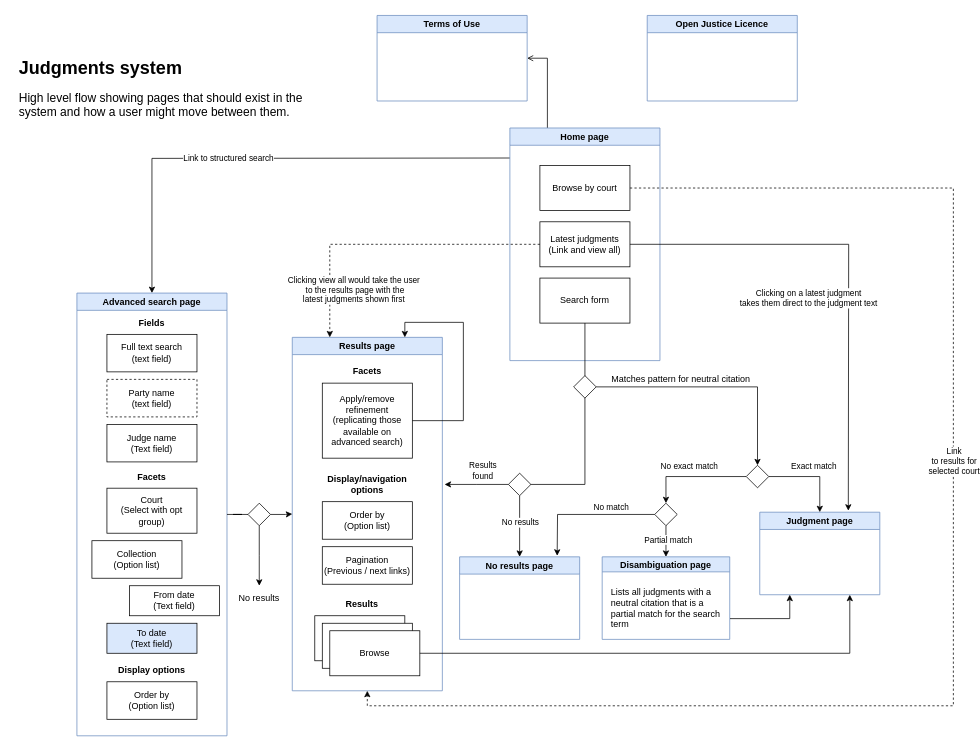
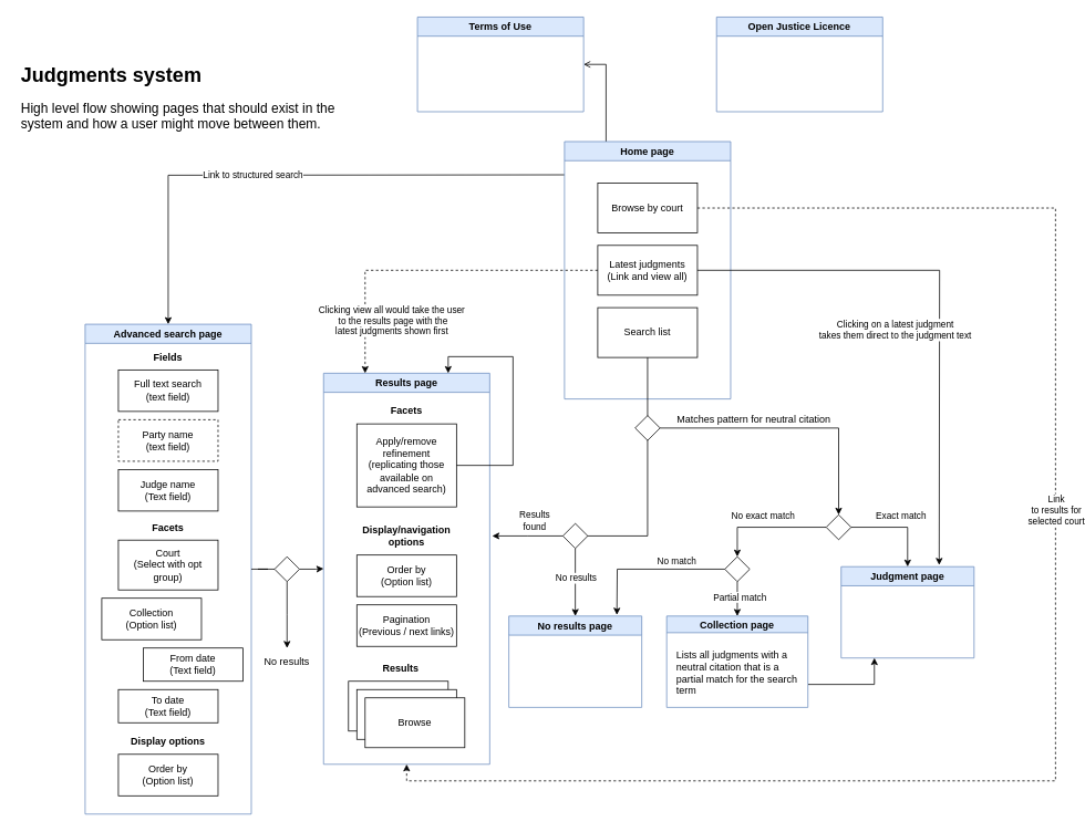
  <mxCell id="0" />
  <mxCell id="1" parent="0" />
  <mxCell id="2" value="" style="edgeStyle=orthogonalEdgeStyle;rounded=0;orthogonalLoop=1;jettySize=auto;html=1;entryX=0.5;entryY=0;entryDx=0;entryDy=0;" parent="1" target="25" edge="1"><mxGeometry relative="1" as="geometry"><mxPoint x="679" y="210" as="sourcePoint" /><mxPoint x="497" y="427" as="targetPoint" /></mxGeometry></mxCell>
  <mxCell id="3" value="Link to structured search" style="edgeLabel;html=1;align=center;verticalAlign=middle;resizable=0;points=[];" parent="2" vertex="1" connectable="0"><mxGeometry x="-0.143" relative="1" as="geometry"><mxPoint x="-95" as="offset" /></mxGeometry></mxCell>
  <mxCell id="4" value="" style="edgeStyle=orthogonalEdgeStyle;rounded=0;orthogonalLoop=1;jettySize=auto;html=1;entryX=1;entryY=0.5;entryDx=0;entryDy=0;exitX=0.25;exitY=0;exitDx=0;exitDy=0;endArrow=open;" parent="1" source="5" target="43" edge="1"><mxGeometry relative="1" as="geometry" /></mxCell>
  <mxCell id="5" value="Home page" style="swimlane;fillColor=#dae8fc;strokeColor=#6c8ebf;" parent="1" vertex="1"><mxGeometry x="679" y="170" width="200" height="310" as="geometry" /></mxCell>
  <mxCell id="6" value="Latest judgments (Link and view all)" style="rounded=0;whiteSpace=wrap;html=1;" parent="5" vertex="1"><mxGeometry x="40" y="125" width="120" height="60" as="geometry" /></mxCell>
- <mxCell id="7" value="Search form" style="rounded=0;whiteSpace=wrap;html=1;" parent="5" vertex="1"><mxGeometry x="40" y="200" width="120" height="60" as="geometry" /></mxCell>
+ <mxCell id="7" value="Search list" style="rounded=0;whiteSpace=wrap;html=1;" parent="5" vertex="1"><mxGeometry x="40" y="200" width="120" height="60" as="geometry" /></mxCell>
  <mxCell id="8" value="Browse by court" style="rounded=0;whiteSpace=wrap;html=1;" parent="5" vertex="1"><mxGeometry x="40" y="50" width="120" height="60" as="geometry" /></mxCell>
  <mxCell id="9" value="" style="edgeStyle=orthogonalEdgeStyle;rounded=0;orthogonalLoop=1;jettySize=auto;html=1;startArrow=none;" parent="1" source="62" edge="1"><mxGeometry relative="1" as="geometry"><mxPoint x="592" y="645" as="targetPoint" /></mxGeometry></mxCell>
  <mxCell id="10" value="Results &lt;br&gt;found" style="edgeLabel;html=1;align=center;verticalAlign=middle;resizable=0;points=[];" parent="9" vertex="1" connectable="0"><mxGeometry x="-0.291" relative="1" as="geometry"><mxPoint x="-5" y="-19" as="offset" /></mxGeometry></mxCell>
  <mxCell id="11" value="Results page" style="swimlane;fillColor=#dae8fc;strokeColor=#6c8ebf;" parent="1" vertex="1"><mxGeometry x="389" y="449" width="200" height="471" as="geometry" /></mxCell>
  <mxCell id="12" value="Apply/remove&lt;br&gt;refinement (replicating those available on advanced search)" style="rounded=0;whiteSpace=wrap;html=1;" parent="11" vertex="1"><mxGeometry x="40" y="61" width="120" height="100" as="geometry" /></mxCell>
  <mxCell id="13" value="" style="edgeStyle=orthogonalEdgeStyle;rounded=0;orthogonalLoop=1;jettySize=auto;html=1;entryX=0.75;entryY=0;entryDx=0;entryDy=0;exitX=1;exitY=0.5;exitDx=0;exitDy=0;" parent="11" source="12" target="11" edge="1"><mxGeometry relative="1" as="geometry"><mxPoint x="-40" y="120" as="sourcePoint" /><mxPoint x="10" y="120" as="targetPoint" /><Array as="points"><mxPoint x="228" y="111" /><mxPoint x="228" y="-20" /><mxPoint x="150" y="-20" /></Array></mxGeometry></mxCell>
  <mxCell id="14" value="&lt;b&gt;Facets&lt;/b&gt;" style="text;html=1;strokeColor=none;fillColor=none;align=center;verticalAlign=middle;whiteSpace=wrap;rounded=0;" parent="11" vertex="1"><mxGeometry x="70" y="31" width="60" height="30" as="geometry" /></mxCell>
  <mxCell id="15" value="" style="group" parent="11" vertex="1" connectable="0"><mxGeometry x="40" y="181" width="120" height="148" as="geometry" /></mxCell>
  <mxCell id="16" value="Order by&lt;br&gt;(Option list)" style="rounded=0;whiteSpace=wrap;html=1;" parent="15" vertex="1"><mxGeometry y="38" width="120" height="50" as="geometry" /></mxCell>
  <mxCell id="17" value="Pagination&lt;br&gt;(Previous / next links)" style="rounded=0;whiteSpace=wrap;html=1;" parent="15" vertex="1"><mxGeometry y="98" width="120" height="50" as="geometry" /></mxCell>
  <mxCell id="18" value="&lt;b&gt;Display/navigation options&lt;/b&gt;" style="text;html=1;strokeColor=none;fillColor=none;align=center;verticalAlign=middle;whiteSpace=wrap;rounded=0;" parent="15" vertex="1"><mxGeometry width="120" height="30" as="geometry" /></mxCell>
  <mxCell id="19" value="" style="group" parent="11" vertex="1" connectable="0"><mxGeometry x="30" y="371" width="140" height="80" as="geometry" /></mxCell>
  <mxCell id="20" value="Search result" style="rounded=0;whiteSpace=wrap;html=1;" parent="19" vertex="1"><mxGeometry width="120" height="60" as="geometry" /></mxCell>
  <mxCell id="21" value="Search result" style="rounded=0;whiteSpace=wrap;html=1;" parent="19" vertex="1"><mxGeometry x="10" y="10" width="120" height="60" as="geometry" /></mxCell>
  <mxCell id="22" value="Browse" style="rounded=0;whiteSpace=wrap;html=1;" parent="19" vertex="1"><mxGeometry x="20" y="20" width="120" height="60" as="geometry" /></mxCell>
  <mxCell id="23" value="&lt;b&gt;Results&lt;/b&gt;" style="text;html=1;strokeColor=none;fillColor=none;align=center;verticalAlign=middle;whiteSpace=wrap;rounded=0;" parent="11" vertex="1"><mxGeometry x="63" y="341" width="60" height="30" as="geometry" /></mxCell>
  <mxCell id="24" value="" style="edgeStyle=orthogonalEdgeStyle;rounded=0;orthogonalLoop=1;jettySize=auto;html=1;entryX=0;entryY=0.5;entryDx=0;entryDy=0;startArrow=none;" parent="1" source="65" target="11" edge="1"><mxGeometry relative="1" as="geometry"><mxPoint x="329" y="614" as="targetPoint" /></mxGeometry></mxCell>
  <mxCell id="25" value="Advanced search page" style="swimlane;fillColor=#dae8fc;strokeColor=#6c8ebf;" parent="1" vertex="1"><mxGeometry x="102" y="390" width="200" height="590" as="geometry" /></mxCell>
  <mxCell id="26" value="Full text search &lt;br&gt;(text field)" style="rounded=0;whiteSpace=wrap;html=1;" parent="25" vertex="1"><mxGeometry x="40" y="55" width="120" height="50" as="geometry" /></mxCell>
  <mxCell id="27" value="Party name &lt;br&gt;(text field)" style="rounded=0;whiteSpace=wrap;html=1;dashed=1;" parent="25" vertex="1"><mxGeometry x="40" y="115" width="120" height="50" as="geometry" /></mxCell>
  <mxCell id="28" value="Collection&lt;br&gt;(Option list)" style="rounded=0;whiteSpace=wrap;html=1;" parent="25" vertex="1"><mxGeometry x="20" y="330" width="120" height="50" as="geometry" /></mxCell>
  <mxCell id="29" value="Court&lt;br&gt;(Select with opt group)" style="rounded=0;whiteSpace=wrap;html=1;" parent="25" vertex="1"><mxGeometry x="40" y="260" width="120" height="60" as="geometry" /></mxCell>
  <mxCell id="30" value="Judge name&lt;br&gt;(Text field)" style="rounded=0;whiteSpace=wrap;html=1;" parent="25" vertex="1"><mxGeometry x="40" y="175" width="120" height="50" as="geometry" /></mxCell>
  <mxCell id="31" value="From date&lt;br&gt;(Text field)" style="rounded=0;whiteSpace=wrap;html=1;" parent="25" vertex="1"><mxGeometry x="70" y="390" width="120" height="40" as="geometry" /></mxCell>
- <mxCell id="32" value="To date&lt;br&gt;(Text field)" style="rounded=0;whiteSpace=wrap;html=1;fillColor=#dae8fc;" parent="25" vertex="1"><mxGeometry x="40" y="440" width="120" height="40" as="geometry" /></mxCell>
+ <mxCell id="32" value="To date&lt;br&gt;(Text field)" style="rounded=0;whiteSpace=wrap;html=1;" parent="25" vertex="1"><mxGeometry x="40" y="440" width="120" height="40" as="geometry" /></mxCell>
  <mxCell id="33" value="Order by&lt;br&gt;(Option list)" style="rounded=0;whiteSpace=wrap;html=1;" parent="25" vertex="1"><mxGeometry x="40" y="518" width="120" height="50" as="geometry" /></mxCell>
  <mxCell id="34" value="&lt;b&gt;Fields&lt;/b&gt;" style="text;html=1;strokeColor=none;fillColor=none;align=center;verticalAlign=middle;whiteSpace=wrap;rounded=0;" parent="25" vertex="1"><mxGeometry x="70" y="25" width="60" height="30" as="geometry" /></mxCell>
  <mxCell id="35" value="&lt;b&gt;Facets&lt;/b&gt;" style="text;html=1;strokeColor=none;fillColor=none;align=center;verticalAlign=middle;whiteSpace=wrap;rounded=0;" parent="25" vertex="1"><mxGeometry x="70" y="230" width="60" height="30" as="geometry" /></mxCell>
  <mxCell id="36" value="&lt;b&gt;Display options&lt;/b&gt;" style="text;html=1;strokeColor=none;fillColor=none;align=center;verticalAlign=middle;whiteSpace=wrap;rounded=0;" parent="25" vertex="1"><mxGeometry x="40" y="488" width="120" height="30" as="geometry" /></mxCell>
  <mxCell id="37" value="" style="edgeStyle=orthogonalEdgeStyle;rounded=0;orthogonalLoop=1;jettySize=auto;html=1;entryX=0.25;entryY=0;entryDx=0;entryDy=0;exitX=0;exitY=0.5;exitDx=0;exitDy=0;dashed=1;" parent="1" source="6" target="11" edge="1"><mxGeometry relative="1" as="geometry"><mxPoint x="647" y="372" as="sourcePoint" /><mxPoint x="322" y="557" as="targetPoint" /></mxGeometry></mxCell>
  <mxCell id="38" value="Clicking view all would take the user&lt;br&gt;&amp;nbsp;to the results page with the &lt;br&gt;latest judgments shown first" style="edgeLabel;html=1;align=center;verticalAlign=middle;resizable=0;points=[];fontSize=11;" parent="37" vertex="1" connectable="0"><mxGeometry x="-0.272" y="-2" relative="1" as="geometry"><mxPoint x="-102" y="62" as="offset" /></mxGeometry></mxCell>
  <mxCell id="39" value="&lt;h1&gt;&lt;font style=&quot;font-size: 24px&quot;&gt;Judgments system&lt;/font&gt;&lt;/h1&gt;&lt;p&gt;&lt;font size=&quot;3&quot;&gt;High level flow showing pages that should exist in the system and how a user might move between them.&lt;/font&gt;&lt;/p&gt;" style="text;html=1;strokeColor=none;fillColor=none;spacing=5;spacingTop=-20;whiteSpace=wrap;overflow=hidden;rounded=0;" parent="1" vertex="1"><mxGeometry x="20" y="70" width="400" height="120" as="geometry" /></mxCell>
  <mxCell id="40" value="" style="edgeStyle=orthogonalEdgeStyle;rounded=0;orthogonalLoop=1;jettySize=auto;html=1;entryX=0.5;entryY=1;entryDx=0;entryDy=0;exitX=1;exitY=0.5;exitDx=0;exitDy=0;dashed=1;" parent="1" source="8" target="11" edge="1"><mxGeometry relative="1" as="geometry"><mxPoint x="879" y="210" as="sourcePoint" /><mxPoint x="1132" y="385" as="targetPoint" /><Array as="points"><mxPoint x="1270" y="250" /><mxPoint x="1270" y="940" /><mxPoint x="489" y="940" /></Array></mxGeometry></mxCell>
  <mxCell id="41" value="Link &lt;br&gt;to results for &lt;br&gt;selected court" style="edgeLabel;html=1;align=center;verticalAlign=middle;resizable=0;points=[];" parent="40" vertex="1" connectable="0"><mxGeometry x="-0.143" relative="1" as="geometry"><mxPoint y="-30" as="offset" /></mxGeometry></mxCell>
  <mxCell id="42" value="" style="edgeStyle=orthogonalEdgeStyle;rounded=0;orthogonalLoop=1;jettySize=auto;html=1;exitX=1;exitY=0.5;exitDx=0;exitDy=0;entryX=0.5;entryY=0;entryDx=0;entryDy=0;" parent="1" source="68" target="51" edge="1"><mxGeometry relative="1" as="geometry"><mxPoint x="902" y="650" as="targetPoint" /><Array as="points"><mxPoint x="1009" y="515" /></Array><mxPoint x="751" y="582" as="sourcePoint" /></mxGeometry></mxCell>
  <mxCell id="43" value="Terms of Use" style="swimlane;fillColor=#dae8fc;strokeColor=#6c8ebf;" parent="1" vertex="1"><mxGeometry x="502" y="20" width="200" height="114" as="geometry" /></mxCell>
  <mxCell id="44" value="Open Justice Licence" style="swimlane;fillColor=#dae8fc;strokeColor=#6c8ebf;" parent="1" vertex="1"><mxGeometry x="862" y="20" width="200" height="114" as="geometry" /></mxCell>
- <mxCell id="45" value="" style="edgeStyle=orthogonalEdgeStyle;rounded=0;orthogonalLoop=1;jettySize=auto;html=1;entryX=0.75;entryY=1;entryDx=0;entryDy=0;exitX=1;exitY=0.5;exitDx=0;exitDy=0;" parent="1" source="22" target="46" edge="1"><mxGeometry relative="1" as="geometry"><mxPoint x="645" y="1058" as="targetPoint" /></mxGeometry></mxCell>
  <mxCell id="46" value="Judgment page" style="swimlane;fillColor=#dae8fc;strokeColor=#6c8ebf;" parent="1" vertex="1"><mxGeometry x="1012" y="682" width="160" height="110" as="geometry" /></mxCell>
- <mxCell id="47" value="Disambiguation page" style="swimlane;fillColor=#dae8fc;strokeColor=#6c8ebf;startSize=20;" parent="1" vertex="1"><mxGeometry x="802" y="741.5" width="170" height="110" as="geometry" /></mxCell>
+ <mxCell id="47" value="Collection page" style="swimlane;fillColor=#dae8fc;strokeColor=#6c8ebf;startSize=20;" parent="1" vertex="1"><mxGeometry x="802" y="741.5" width="170" height="110" as="geometry" /></mxCell>
  <mxCell id="48" value="Lists all judgments with a&lt;br&gt;neutral citation that is a&amp;nbsp;&lt;br&gt;partial match for the search&lt;br&gt;term" style="text;html=1;align=left;verticalAlign=middle;resizable=0;points=[];autosize=1;strokeColor=none;fillColor=none;" parent="47" vertex="1"><mxGeometry x="10" y="38" width="160" height="60" as="geometry" /></mxCell>
  <mxCell id="49" value="" style="edgeStyle=orthogonalEdgeStyle;rounded=0;orthogonalLoop=1;jettySize=auto;html=1;exitX=0;exitY=0.5;exitDx=0;exitDy=0;entryX=0.5;entryY=0;entryDx=0;entryDy=0;" parent="1" source="51" target="58" edge="1"><mxGeometry relative="1" as="geometry"><mxPoint x="892" y="671.5" as="targetPoint" /></mxGeometry></mxCell>
  <mxCell id="50" value="No exact match" style="edgeLabel;html=1;align=center;verticalAlign=middle;resizable=0;points=[];" parent="49" vertex="1" connectable="0"><mxGeometry x="0.077" y="1" relative="1" as="geometry"><mxPoint y="-15" as="offset" /></mxGeometry></mxCell>
  <mxCell id="51" value="" style="rhombus;whiteSpace=wrap;html=1;" parent="1" vertex="1"><mxGeometry x="994" y="619.5" width="30" height="30" as="geometry" /></mxCell>
  <mxCell id="52" value="Exact match" style="edgeStyle=orthogonalEdgeStyle;rounded=0;orthogonalLoop=1;jettySize=auto;html=1;entryX=0.5;entryY=0;entryDx=0;entryDy=0;exitX=1;exitY=0.5;exitDx=0;exitDy=0;" parent="1" source="51" target="46" edge="1"><mxGeometry x="0.037" y="14" relative="1" as="geometry"><mxPoint x="1008" y="781.5" as="sourcePoint" /><mxPoint x="1008" y="861.5" as="targetPoint" /><mxPoint as="offset" /></mxGeometry></mxCell>
  <mxCell id="53" value="" style="edgeStyle=orthogonalEdgeStyle;rounded=0;orthogonalLoop=1;jettySize=auto;html=1;entryX=0.25;entryY=1;entryDx=0;entryDy=0;exitX=1.002;exitY=0.739;exitDx=0;exitDy=0;exitPerimeter=0;" parent="1" source="48" target="46" edge="1"><mxGeometry relative="1" as="geometry"><mxPoint x="1003" y="666.5" as="sourcePoint" /><mxPoint x="927" y="692" as="targetPoint" /></mxGeometry></mxCell>
  <mxCell id="54" value="" style="edgeStyle=orthogonalEdgeStyle;rounded=0;orthogonalLoop=1;jettySize=auto;html=1;entryX=0.5;entryY=0;entryDx=0;entryDy=0;" parent="1" source="58" target="47" edge="1"><mxGeometry relative="1" as="geometry"><Array as="points"><mxPoint x="887" y="731.5" /><mxPoint x="887" y="731.5" /></Array></mxGeometry></mxCell>
  <mxCell id="55" value="Partial match" style="edgeLabel;html=1;align=center;verticalAlign=middle;resizable=0;points=[];" parent="54" vertex="1" connectable="0"><mxGeometry x="-0.116" y="2" relative="1" as="geometry"><mxPoint as="offset" /></mxGeometry></mxCell>
  <mxCell id="56" value="" style="edgeStyle=orthogonalEdgeStyle;rounded=0;orthogonalLoop=1;jettySize=auto;html=1;" parent="1" source="58" edge="1"><mxGeometry relative="1" as="geometry"><mxPoint x="742" y="740" as="targetPoint" /></mxGeometry></mxCell>
  <mxCell id="57" value="No match" style="edgeLabel;html=1;align=center;verticalAlign=middle;resizable=0;points=[];" parent="56" vertex="1" connectable="0"><mxGeometry x="-0.205" y="-1" relative="1" as="geometry"><mxPoint x="14" y="-10" as="offset" /></mxGeometry></mxCell>
  <mxCell id="58" value="" style="rhombus;whiteSpace=wrap;html=1;" parent="1" vertex="1"><mxGeometry x="872" y="670" width="30" height="30" as="geometry" /></mxCell>
  <mxCell id="59" value="No results page" style="swimlane;fillColor=#dae8fc;strokeColor=#6c8ebf;" parent="1" vertex="1"><mxGeometry x="612" y="741.5" width="160" height="110" as="geometry" /></mxCell>
  <mxCell id="60" value="" style="edgeStyle=orthogonalEdgeStyle;rounded=0;orthogonalLoop=1;jettySize=auto;html=1;entryX=0.5;entryY=0;entryDx=0;entryDy=0;" parent="1" source="62" target="59" edge="1"><mxGeometry relative="1" as="geometry"><mxPoint x="647" y="495" as="targetPoint" /></mxGeometry></mxCell>
  <mxCell id="61" value="No results" style="edgeLabel;html=1;align=center;verticalAlign=middle;resizable=0;points=[];" parent="60" vertex="1" connectable="0"><mxGeometry x="-0.129" relative="1" as="geometry"><mxPoint as="offset" /></mxGeometry></mxCell>
  <mxCell id="62" value="" style="rhombus;whiteSpace=wrap;html=1;" parent="1" vertex="1"><mxGeometry x="677" y="630" width="30" height="30" as="geometry" /></mxCell>
  <mxCell id="63" value="" style="edgeStyle=orthogonalEdgeStyle;rounded=0;orthogonalLoop=1;jettySize=auto;html=1;entryX=1;entryY=0.5;entryDx=0;entryDy=0;endArrow=none;exitX=0.5;exitY=1;exitDx=0;exitDy=0;" parent="1" source="7" target="62" edge="1"><mxGeometry relative="1" as="geometry"><mxPoint x="489" y="449" as="targetPoint" /><mxPoint x="779" y="565" as="sourcePoint" /></mxGeometry></mxCell>
  <mxCell id="64" value="" style="edgeStyle=orthogonalEdgeStyle;rounded=0;orthogonalLoop=1;jettySize=auto;html=1;" parent="1" source="65" edge="1"><mxGeometry relative="1" as="geometry"><mxPoint x="345" y="780" as="targetPoint" /></mxGeometry></mxCell>
  <mxCell id="65" value="" style="rhombus;whiteSpace=wrap;html=1;" parent="1" vertex="1"><mxGeometry x="330" y="670" width="30" height="30" as="geometry" /></mxCell>
  <mxCell id="66" value="" style="edgeStyle=orthogonalEdgeStyle;rounded=0;orthogonalLoop=1;jettySize=auto;html=1;entryX=0;entryY=0.5;entryDx=0;entryDy=0;endArrow=none;" parent="1" source="25" target="65" edge="1"><mxGeometry relative="1" as="geometry"><mxPoint x="389" y="684.5" as="targetPoint" /><mxPoint x="302" y="685" as="sourcePoint" /></mxGeometry></mxCell>
  <mxCell id="67" value="No results" style="text;html=1;strokeColor=none;fillColor=none;align=center;verticalAlign=middle;whiteSpace=wrap;rounded=0;" parent="1" vertex="1"><mxGeometry x="315" y="781.5" width="60" height="30" as="geometry" /></mxCell>
  <mxCell id="68" value="" style="rhombus;whiteSpace=wrap;html=1;" vertex="1" parent="1"><mxGeometry x="764" y="500" width="30" height="30" as="geometry" /></mxCell>
  <mxCell id="69" value="Matches pattern for neutral citation" style="text;html=1;strokeColor=none;fillColor=none;align=center;verticalAlign=middle;whiteSpace=wrap;rounded=0;" vertex="1" parent="1"><mxGeometry x="802" y="490" width="210" height="30" as="geometry" /></mxCell>
  <mxCell id="70" value="" style="edgeStyle=orthogonalEdgeStyle;rounded=0;orthogonalLoop=1;jettySize=auto;html=1;exitX=1;exitY=0.5;exitDx=0;exitDy=0;" edge="1" parent="1" source="6"><mxGeometry relative="1" as="geometry"><mxPoint x="880" y="240" as="sourcePoint" /><mxPoint x="1130" y="680" as="targetPoint" /></mxGeometry></mxCell>
  <mxCell id="71" value="Clicking on a latest judgment&lt;br&gt;takes them direct to the judgment text" style="edgeLabel;html=1;align=center;verticalAlign=middle;resizable=0;points=[];fontSize=11;" vertex="1" connectable="0" parent="70"><mxGeometry x="-0.272" y="-2" relative="1" as="geometry"><mxPoint x="2" y="69" as="offset" /></mxGeometry></mxCell>
